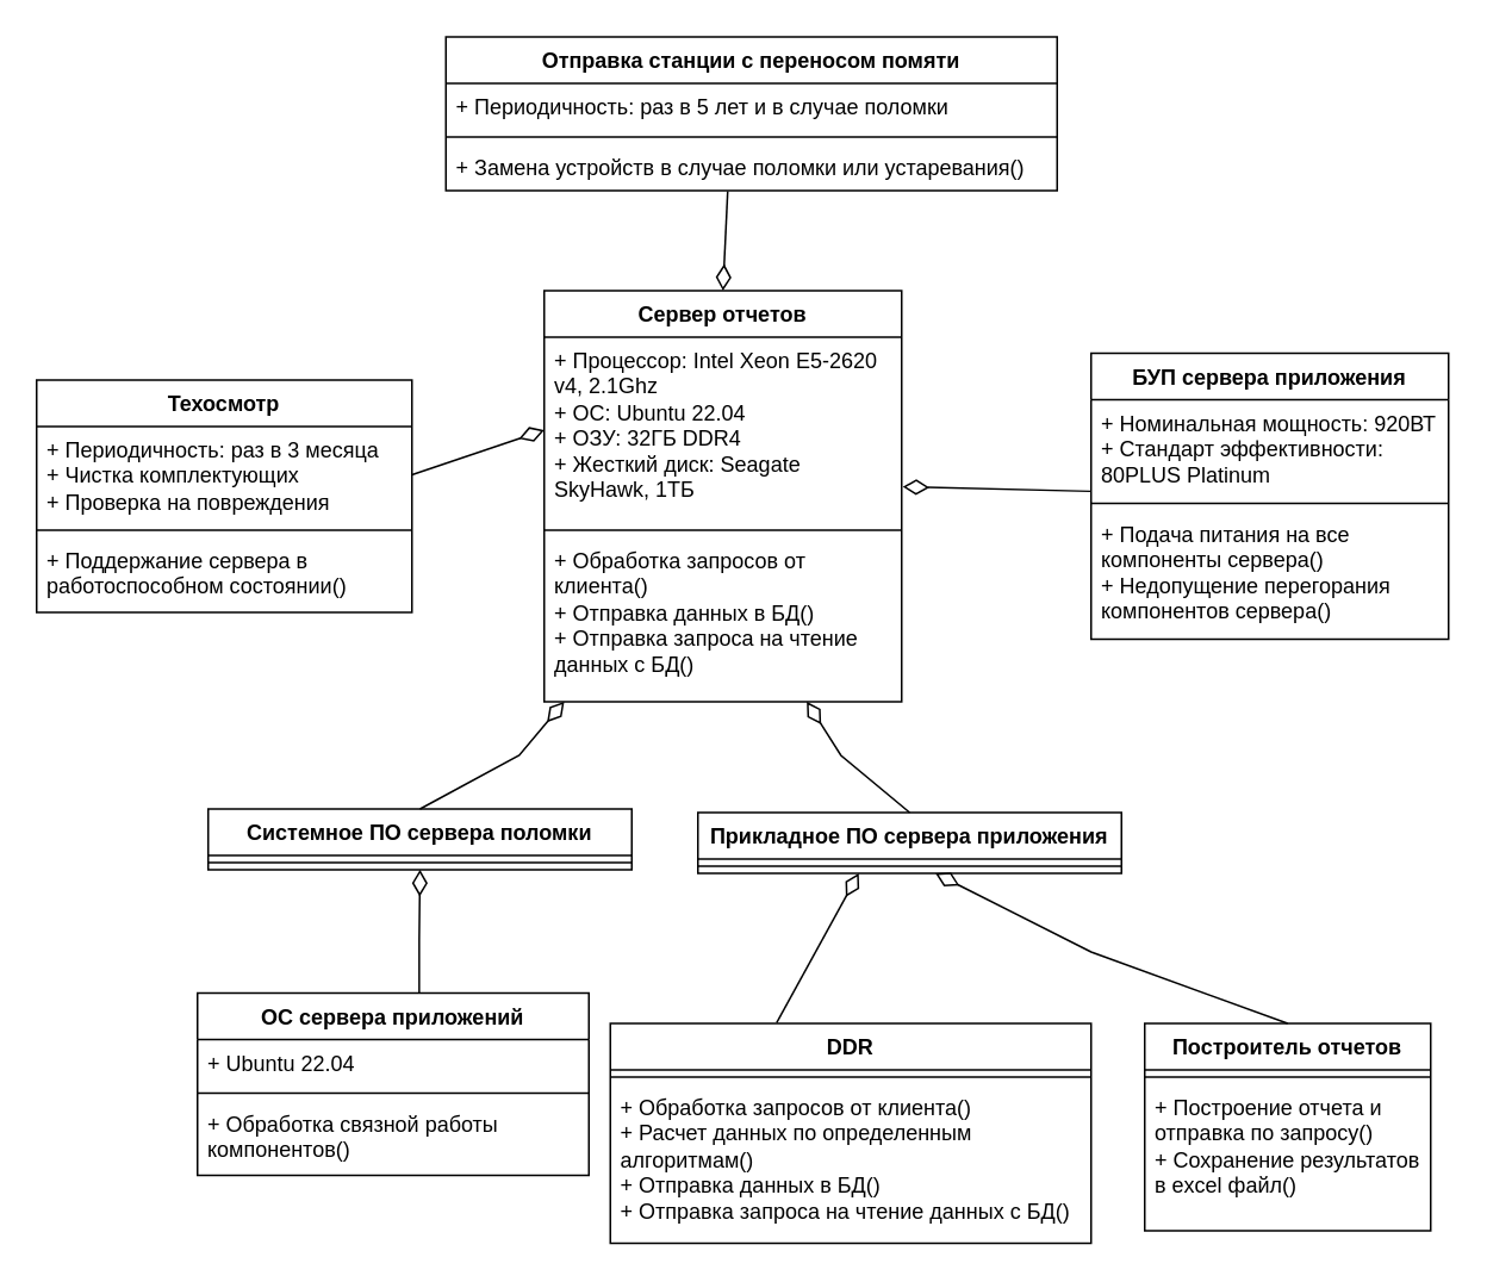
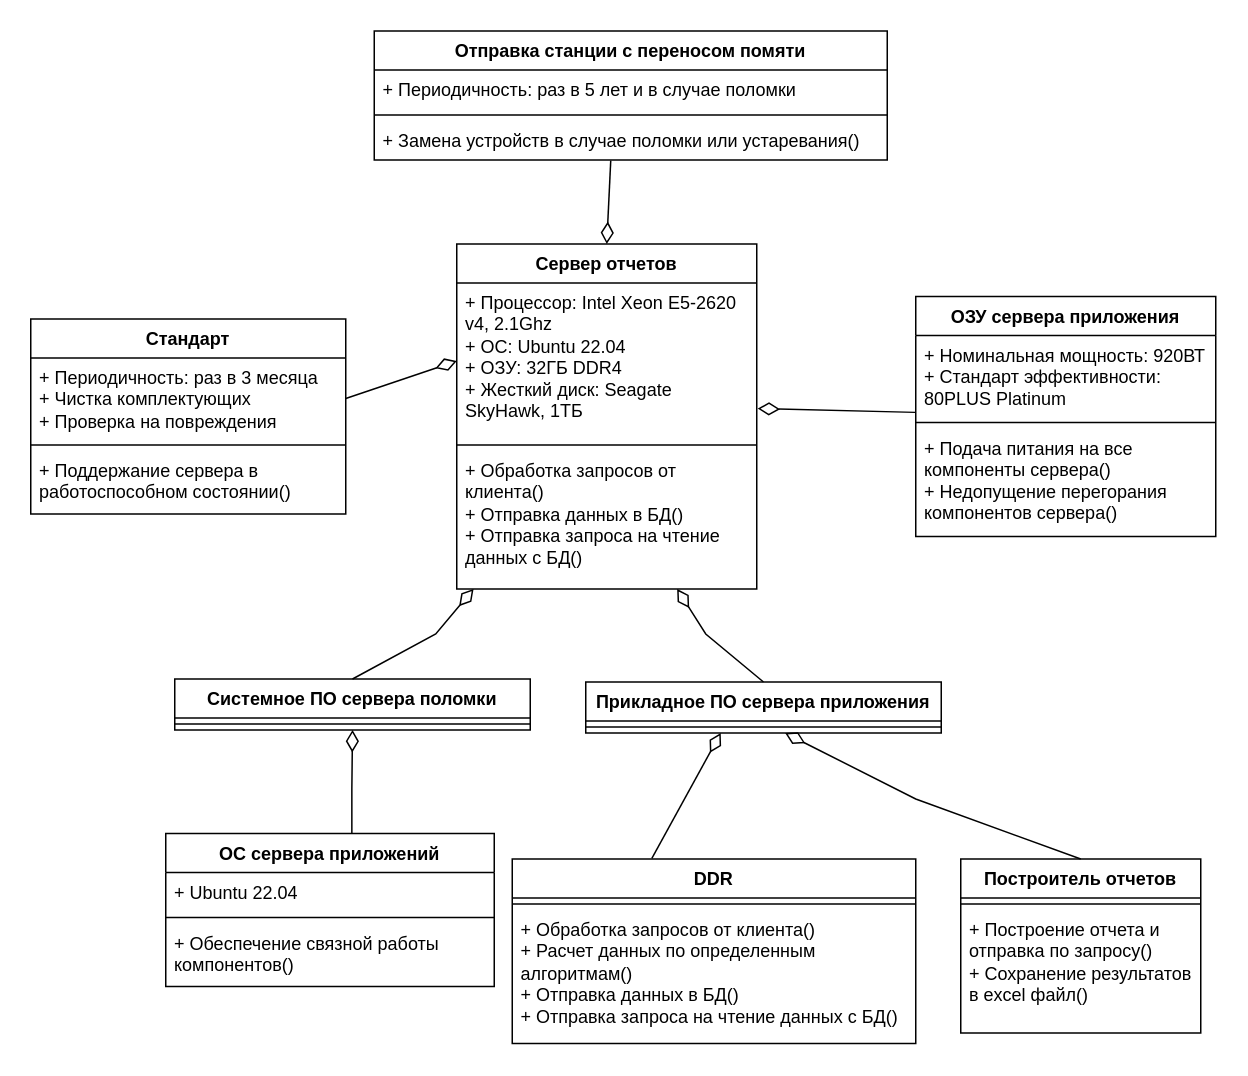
  <mxCell id="0" />
  <mxCell id="1" parent="0" />
  <mxCell id="2" value="Сервер отчетов" style="swimlane;fontStyle=1;align=center;verticalAlign=top;childLayout=stackLayout;horizontal=1;startSize=26;horizontalStack=0;resizeParent=1;resizeParentMax=0;resizeLast=0;collapsible=1;marginBottom=0;whiteSpace=wrap;html=1;" vertex="1" parent="1"><mxGeometry x="304" y="162" width="200" height="230" as="geometry" /></mxCell>
  <mxCell id="3" value="+ Процессор: Intel Xeon E5-2620 v4, 2.1Ghz&lt;div&gt;+ ОС: Ubuntu 22.04&lt;/div&gt;&lt;div&gt;+ ОЗУ: 32ГБ DDR4&lt;/div&gt;&lt;div&gt;+ Жесткий диск: Seagate SkyHawk, 1ТБ&lt;/div&gt;&lt;div&gt;&lt;br&gt;&lt;/div&gt;" style="text;strokeColor=none;fillColor=none;align=left;verticalAlign=top;spacingLeft=4;spacingRight=4;overflow=hidden;rotatable=0;points=[[0,0.5],[1,0.5]];portConstraint=eastwest;whiteSpace=wrap;html=1;" vertex="1" parent="2"><mxGeometry y="26" width="200" height="104" as="geometry" /></mxCell>
  <mxCell id="4" value="" style="line;strokeWidth=1;fillColor=none;align=left;verticalAlign=middle;spacingTop=-1;spacingLeft=3;spacingRight=3;rotatable=0;labelPosition=right;points=[];portConstraint=eastwest;strokeColor=inherit;" vertex="1" parent="2"><mxGeometry y="130" width="200" height="8" as="geometry" /></mxCell>
  <mxCell id="5" value="+ Обработка запросов от клиента()&lt;div&gt;+ Отправка данных в БД()&lt;/div&gt;&lt;div&gt;+ Отправка запроса на чтение данных с БД()&lt;/div&gt;" style="text;strokeColor=none;fillColor=none;align=left;verticalAlign=top;spacingLeft=4;spacingRight=4;overflow=hidden;rotatable=0;points=[[0,0.5],[1,0.5]];portConstraint=eastwest;whiteSpace=wrap;html=1;" vertex="1" parent="2"><mxGeometry y="138" width="200" height="92" as="geometry" /></mxCell>
  <mxCell id="6" value="Системное ПО сервера поломки" style="swimlane;fontStyle=1;align=center;verticalAlign=top;childLayout=stackLayout;horizontal=1;startSize=26;horizontalStack=0;resizeParent=1;resizeParentMax=0;resizeLast=0;collapsible=1;marginBottom=0;whiteSpace=wrap;html=1;" vertex="1" parent="1"><mxGeometry x="116" y="452" width="237" height="34" as="geometry" /></mxCell>
  <mxCell id="7" value="" style="line;strokeWidth=1;fillColor=none;align=left;verticalAlign=middle;spacingTop=-1;spacingLeft=3;spacingRight=3;rotatable=0;labelPosition=right;points=[];portConstraint=eastwest;strokeColor=inherit;" vertex="1" parent="6"><mxGeometry y="26" width="237" height="8" as="geometry" /></mxCell>
  <mxCell id="8" value="Прикладное ПО сервера приложения" style="swimlane;fontStyle=1;align=center;verticalAlign=top;childLayout=stackLayout;horizontal=1;startSize=26;horizontalStack=0;resizeParent=1;resizeParentMax=0;resizeLast=0;collapsible=1;marginBottom=0;whiteSpace=wrap;html=1;" vertex="1" parent="1"><mxGeometry x="390" y="454" width="237" height="34" as="geometry" /></mxCell>
  <mxCell id="9" value="" style="line;strokeWidth=1;fillColor=none;align=left;verticalAlign=middle;spacingTop=-1;spacingLeft=3;spacingRight=3;rotatable=0;labelPosition=right;points=[];portConstraint=eastwest;strokeColor=inherit;" vertex="1" parent="8"><mxGeometry y="26" width="237" height="8" as="geometry" /></mxCell>
  <mxCell id="10" value="ОС сервера приложений" style="swimlane;fontStyle=1;align=center;verticalAlign=top;childLayout=stackLayout;horizontal=1;startSize=26;horizontalStack=0;resizeParent=1;resizeParentMax=0;resizeLast=0;collapsible=1;marginBottom=0;whiteSpace=wrap;html=1;" vertex="1" parent="1"><mxGeometry x="110" y="555" width="219" height="102" as="geometry" /></mxCell>
  <mxCell id="11" value="+ Ubuntu 22.04" style="text;strokeColor=none;fillColor=none;align=left;verticalAlign=top;spacingLeft=4;spacingRight=4;overflow=hidden;rotatable=0;points=[[0,0.5],[1,0.5]];portConstraint=eastwest;whiteSpace=wrap;html=1;" vertex="1" parent="10"><mxGeometry y="26" width="219" height="26" as="geometry" /></mxCell>
  <mxCell id="12" value="" style="line;strokeWidth=1;fillColor=none;align=left;verticalAlign=middle;spacingTop=-1;spacingLeft=3;spacingRight=3;rotatable=0;labelPosition=right;points=[];portConstraint=eastwest;strokeColor=inherit;" vertex="1" parent="10"><mxGeometry y="52" width="219" height="8" as="geometry" /></mxCell>
- <mxCell id="13" value="+ Обработка связной работы компонентов()" style="text;strokeColor=none;fillColor=none;align=left;verticalAlign=top;spacingLeft=4;spacingRight=4;overflow=hidden;rotatable=0;points=[[0,0.5],[1,0.5]];portConstraint=eastwest;whiteSpace=wrap;html=1;" vertex="1" parent="10"><mxGeometry y="60" width="219" height="42" as="geometry" /></mxCell>
+ <mxCell id="13" value="+ Обеспечение связной работы компонентов()" style="text;strokeColor=none;fillColor=none;align=left;verticalAlign=top;spacingLeft=4;spacingRight=4;overflow=hidden;rotatable=0;points=[[0,0.5],[1,0.5]];portConstraint=eastwest;whiteSpace=wrap;html=1;" vertex="1" parent="10"><mxGeometry y="60" width="219" height="42" as="geometry" /></mxCell>
  <mxCell id="14" value="DDR" style="swimlane;fontStyle=1;align=center;verticalAlign=top;childLayout=stackLayout;horizontal=1;startSize=26;horizontalStack=0;resizeParent=1;resizeParentMax=0;resizeLast=0;collapsible=1;marginBottom=0;whiteSpace=wrap;html=1;" vertex="1" parent="1"><mxGeometry x="341" y="572" width="269" height="123" as="geometry" /></mxCell>
  <mxCell id="15" value="" style="line;strokeWidth=1;fillColor=none;align=left;verticalAlign=middle;spacingTop=-1;spacingLeft=3;spacingRight=3;rotatable=0;labelPosition=right;points=[];portConstraint=eastwest;strokeColor=inherit;" vertex="1" parent="14"><mxGeometry y="26" width="269" height="8" as="geometry" /></mxCell>
  <mxCell id="16" value="+ Обработка запросов от клиента()&lt;div&gt;+ Расчет данных по определенным алгоритмам()&lt;/div&gt;&lt;div&gt;&lt;div&gt;+ Отправка данных в БД()&lt;/div&gt;&lt;div&gt;+ Отправка запроса на чтение данных с БД()&lt;/div&gt;&lt;/div&gt;" style="text;strokeColor=none;fillColor=none;align=left;verticalAlign=top;spacingLeft=4;spacingRight=4;overflow=hidden;rotatable=0;points=[[0,0.5],[1,0.5]];portConstraint=eastwest;whiteSpace=wrap;html=1;" vertex="1" parent="14"><mxGeometry y="34" width="269" height="89" as="geometry" /></mxCell>
  <mxCell id="17" value="" style="endArrow=diamondThin;endFill=0;endSize=12;html=1;rounded=0;entryX=0.5;entryY=1;entryDx=0;entryDy=0;" edge="1" parent="1" target="6"><mxGeometry width="160" relative="1" as="geometry"><mxPoint x="234.07" y="555" as="sourcePoint" /><mxPoint x="234.07" y="489" as="targetPoint" /><Array as="points"><mxPoint x="234.07" y="525" /></Array></mxGeometry></mxCell>
  <mxCell id="18" value="" style="endArrow=diamondThin;endFill=0;endSize=12;html=1;rounded=0;exitX=0.346;exitY=-0.004;exitDx=0;exitDy=0;exitPerimeter=0;" edge="1" parent="1" source="14"><mxGeometry width="160" relative="1" as="geometry"><mxPoint x="480" y="568" as="sourcePoint" /><mxPoint x="480" y="488" as="targetPoint" /><Array as="points" /></mxGeometry></mxCell>
  <mxCell id="19" value="Построитель отчетов" style="swimlane;fontStyle=1;align=center;verticalAlign=top;childLayout=stackLayout;horizontal=1;startSize=26;horizontalStack=0;resizeParent=1;resizeParentMax=0;resizeLast=0;collapsible=1;marginBottom=0;whiteSpace=wrap;html=1;" vertex="1" parent="1"><mxGeometry x="640" y="572" width="160" height="116" as="geometry" /></mxCell>
  <mxCell id="20" value="" style="line;strokeWidth=1;fillColor=none;align=left;verticalAlign=middle;spacingTop=-1;spacingLeft=3;spacingRight=3;rotatable=0;labelPosition=right;points=[];portConstraint=eastwest;strokeColor=inherit;" vertex="1" parent="19"><mxGeometry y="26" width="160" height="8" as="geometry" /></mxCell>
  <mxCell id="21" value="+ Построение отчета и отправка по запросу()&lt;div&gt;+ Сохранение результатов в excel файл()&lt;/div&gt;" style="text;strokeColor=none;fillColor=none;align=left;verticalAlign=top;spacingLeft=4;spacingRight=4;overflow=hidden;rotatable=0;points=[[0,0.5],[1,0.5]];portConstraint=eastwest;whiteSpace=wrap;html=1;" vertex="1" parent="19"><mxGeometry y="34" width="160" height="82" as="geometry" /></mxCell>
  <mxCell id="22" value="" style="endArrow=diamondThin;endFill=0;endSize=12;html=1;rounded=0;entryX=0.5;entryY=1;entryDx=0;entryDy=0;exitX=0.5;exitY=0;exitDx=0;exitDy=0;" edge="1" parent="1" source="19"><mxGeometry width="160" relative="1" as="geometry"><mxPoint x="522" y="612" as="sourcePoint" /><mxPoint x="522.93" y="488" as="targetPoint" /><Array as="points"><mxPoint x="610" y="532" /></Array></mxGeometry></mxCell>
  <mxCell id="23" value="" style="endArrow=diamondThin;endFill=0;endSize=12;html=1;rounded=0;entryX=0.056;entryY=1;entryDx=0;entryDy=0;entryPerimeter=0;exitX=0.5;exitY=0;exitDx=0;exitDy=0;" edge="1" parent="1" source="6" target="5"><mxGeometry width="160" relative="1" as="geometry"><mxPoint x="260" y="454" as="sourcePoint" /><mxPoint x="260.93" y="385" as="targetPoint" /><Array as="points"><mxPoint x="290" y="422" /></Array></mxGeometry></mxCell>
  <mxCell id="24" value="" style="endArrow=diamondThin;endFill=0;endSize=12;html=1;rounded=0;entryX=0.5;entryY=1;entryDx=0;entryDy=0;exitX=0.5;exitY=0;exitDx=0;exitDy=0;" edge="1" parent="1" source="8"><mxGeometry width="160" relative="1" as="geometry"><mxPoint x="450" y="461" as="sourcePoint" /><mxPoint x="450.93" y="392" as="targetPoint" /><Array as="points"><mxPoint x="470" y="422" /></Array></mxGeometry></mxCell>
- <mxCell id="25" value="БУП сервера приложения" style="swimlane;fontStyle=1;align=center;verticalAlign=top;childLayout=stackLayout;horizontal=1;startSize=26;horizontalStack=0;resizeParent=1;resizeParentMax=0;resizeLast=0;collapsible=1;marginBottom=0;whiteSpace=wrap;html=1;" vertex="1" parent="1"><mxGeometry x="610" y="197" width="200" height="160" as="geometry" /></mxCell>
+ <mxCell id="25" value="ОЗУ сервера приложения" style="swimlane;fontStyle=1;align=center;verticalAlign=top;childLayout=stackLayout;horizontal=1;startSize=26;horizontalStack=0;resizeParent=1;resizeParentMax=0;resizeLast=0;collapsible=1;marginBottom=0;whiteSpace=wrap;html=1;" vertex="1" parent="1"><mxGeometry x="610" y="197" width="200" height="160" as="geometry" /></mxCell>
  <mxCell id="26" value="+ Номинальная мощность: 920ВТ&lt;div&gt;+ Стандарт эффективности: 80PLUS Platinum&lt;/div&gt;" style="text;strokeColor=none;fillColor=none;align=left;verticalAlign=top;spacingLeft=4;spacingRight=4;overflow=hidden;rotatable=0;points=[[0,0.5],[1,0.5]];portConstraint=eastwest;whiteSpace=wrap;html=1;" vertex="1" parent="25"><mxGeometry y="26" width="200" height="54" as="geometry" /></mxCell>
  <mxCell id="27" value="" style="line;strokeWidth=1;fillColor=none;align=left;verticalAlign=middle;spacingTop=-1;spacingLeft=3;spacingRight=3;rotatable=0;labelPosition=right;points=[];portConstraint=eastwest;strokeColor=inherit;" vertex="1" parent="25"><mxGeometry y="80" width="200" height="8" as="geometry" /></mxCell>
  <mxCell id="28" value="+ Подача питания на все компоненты сервера()&lt;div&gt;+ Недопущение перегорания компонентов сервера()&lt;/div&gt;" style="text;strokeColor=none;fillColor=none;align=left;verticalAlign=top;spacingLeft=4;spacingRight=4;overflow=hidden;rotatable=0;points=[[0,0.5],[1,0.5]];portConstraint=eastwest;whiteSpace=wrap;html=1;" vertex="1" parent="25"><mxGeometry y="88" width="200" height="72" as="geometry" /></mxCell>
  <mxCell id="29" value="" style="endArrow=diamondThin;endFill=0;endSize=12;html=1;rounded=0;entryX=1.003;entryY=0.805;entryDx=0;entryDy=0;entryPerimeter=0;exitX=-0.002;exitY=0.949;exitDx=0;exitDy=0;exitPerimeter=0;" edge="1" parent="1" source="26" target="3"><mxGeometry width="160" relative="1" as="geometry"><mxPoint x="557.54" y="376" as="sourcePoint" /><mxPoint x="558.47" y="252" as="targetPoint" /><Array as="points" /></mxGeometry></mxCell>
- <mxCell id="30" value="Техосмотр" style="swimlane;fontStyle=1;align=center;verticalAlign=top;childLayout=stackLayout;horizontal=1;startSize=26;horizontalStack=0;resizeParent=1;resizeParentMax=0;resizeLast=0;collapsible=1;marginBottom=0;whiteSpace=wrap;html=1;" vertex="1" parent="1"><mxGeometry x="20" y="212" width="210" height="130" as="geometry" /></mxCell>
+ <mxCell id="30" value="Стандарт" style="swimlane;fontStyle=1;align=center;verticalAlign=top;childLayout=stackLayout;horizontal=1;startSize=26;horizontalStack=0;resizeParent=1;resizeParentMax=0;resizeLast=0;collapsible=1;marginBottom=0;whiteSpace=wrap;html=1;" vertex="1" parent="1"><mxGeometry x="20" y="212" width="210" height="130" as="geometry" /></mxCell>
  <mxCell id="31" value="+ Периодичность: раз в 3 месяца&lt;div&gt;+ Чистка комплектующих&lt;/div&gt;&lt;div&gt;+ Проверка на повреждения&lt;/div&gt;" style="text;strokeColor=none;fillColor=none;align=left;verticalAlign=top;spacingLeft=4;spacingRight=4;overflow=hidden;rotatable=0;points=[[0,0.5],[1,0.5]];portConstraint=eastwest;whiteSpace=wrap;html=1;" vertex="1" parent="30"><mxGeometry y="26" width="210" height="54" as="geometry" /></mxCell>
  <mxCell id="32" value="" style="line;strokeWidth=1;fillColor=none;align=left;verticalAlign=middle;spacingTop=-1;spacingLeft=3;spacingRight=3;rotatable=0;labelPosition=right;points=[];portConstraint=eastwest;strokeColor=inherit;" vertex="1" parent="30"><mxGeometry y="80" width="210" height="8" as="geometry" /></mxCell>
  <mxCell id="33" value="+ Поддержание сервера в работоспособном состоянии()" style="text;strokeColor=none;fillColor=none;align=left;verticalAlign=top;spacingLeft=4;spacingRight=4;overflow=hidden;rotatable=0;points=[[0,0.5],[1,0.5]];portConstraint=eastwest;whiteSpace=wrap;html=1;" vertex="1" parent="30"><mxGeometry y="88" width="210" height="42" as="geometry" /></mxCell>
  <mxCell id="34" value="" style="endArrow=diamondThin;endFill=0;endSize=12;html=1;rounded=0;entryX=0;entryY=0.5;entryDx=0;entryDy=0;exitX=1;exitY=0.5;exitDx=0;exitDy=0;" edge="1" parent="1" source="31" target="3"><mxGeometry width="160" relative="1" as="geometry"><mxPoint x="345" y="324" as="sourcePoint" /><mxPoint x="240" y="322" as="targetPoint" /><Array as="points" /></mxGeometry></mxCell>
  <mxCell id="35" value="Отправка станции с переносом помяти" style="swimlane;fontStyle=1;align=center;verticalAlign=top;childLayout=stackLayout;horizontal=1;startSize=26;horizontalStack=0;resizeParent=1;resizeParentMax=0;resizeLast=0;collapsible=1;marginBottom=0;whiteSpace=wrap;html=1;" vertex="1" parent="1"><mxGeometry x="249" y="20" width="342" height="86" as="geometry" /></mxCell>
  <mxCell id="36" value="+ Периодичность: раз в 5 лет и в случае поломки" style="text;strokeColor=none;fillColor=none;align=left;verticalAlign=top;spacingLeft=4;spacingRight=4;overflow=hidden;rotatable=0;points=[[0,0.5],[1,0.5]];portConstraint=eastwest;whiteSpace=wrap;html=1;" vertex="1" parent="35"><mxGeometry y="26" width="342" height="26" as="geometry" /></mxCell>
  <mxCell id="37" value="" style="line;strokeWidth=1;fillColor=none;align=left;verticalAlign=middle;spacingTop=-1;spacingLeft=3;spacingRight=3;rotatable=0;labelPosition=right;points=[];portConstraint=eastwest;strokeColor=inherit;" vertex="1" parent="35"><mxGeometry y="52" width="342" height="8" as="geometry" /></mxCell>
  <mxCell id="38" value="+ Замена устройств в случае поломки или устаревания()" style="text;strokeColor=none;fillColor=none;align=left;verticalAlign=top;spacingLeft=4;spacingRight=4;overflow=hidden;rotatable=0;points=[[0,0.5],[1,0.5]];portConstraint=eastwest;whiteSpace=wrap;html=1;" vertex="1" parent="35"><mxGeometry y="60" width="342" height="26" as="geometry" /></mxCell>
  <mxCell id="39" value="" style="endArrow=diamondThin;endFill=0;endSize=12;html=1;rounded=0;entryX=0.5;entryY=0;entryDx=0;entryDy=0;exitX=0.461;exitY=1.017;exitDx=0;exitDy=0;exitPerimeter=0;" edge="1" parent="1" source="38" target="2"><mxGeometry width="160" relative="1" as="geometry"><mxPoint x="528" y="149" as="sourcePoint" /><mxPoint x="423" y="147" as="targetPoint" /><Array as="points" /></mxGeometry></mxCell>
